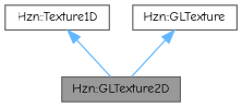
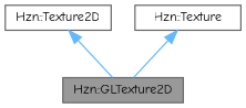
  digraph {
    fontname="Comic Neue"
    node [color=gray40 fillcolor=white fontname="Comic Neue" fontsize=10 shape=box style=filled]
    edge [color=steelblue1 dir=back fontname="Comic Neue" fontsize=10 labelfontname=Helvetica labelfontsize=10 style=solid]
    n1 [fillcolor=grey60 fontcolor=black height=0.2 label="Hzn::GLTexture2D" width=0.4]
-   n2 [height=0.2 label="Hzn::Texture1D" width=0.4]
-   n3 [height=0.2 label="Hzn::GLTexture" width=0.4]
+   n2 [height=0.2 label="Hzn::Texture2D" width=0.4]
+   n3 [height=0.2 label="Hzn::Texture" width=0.4]
    n2 -> n1
    n3 -> n1
  }
